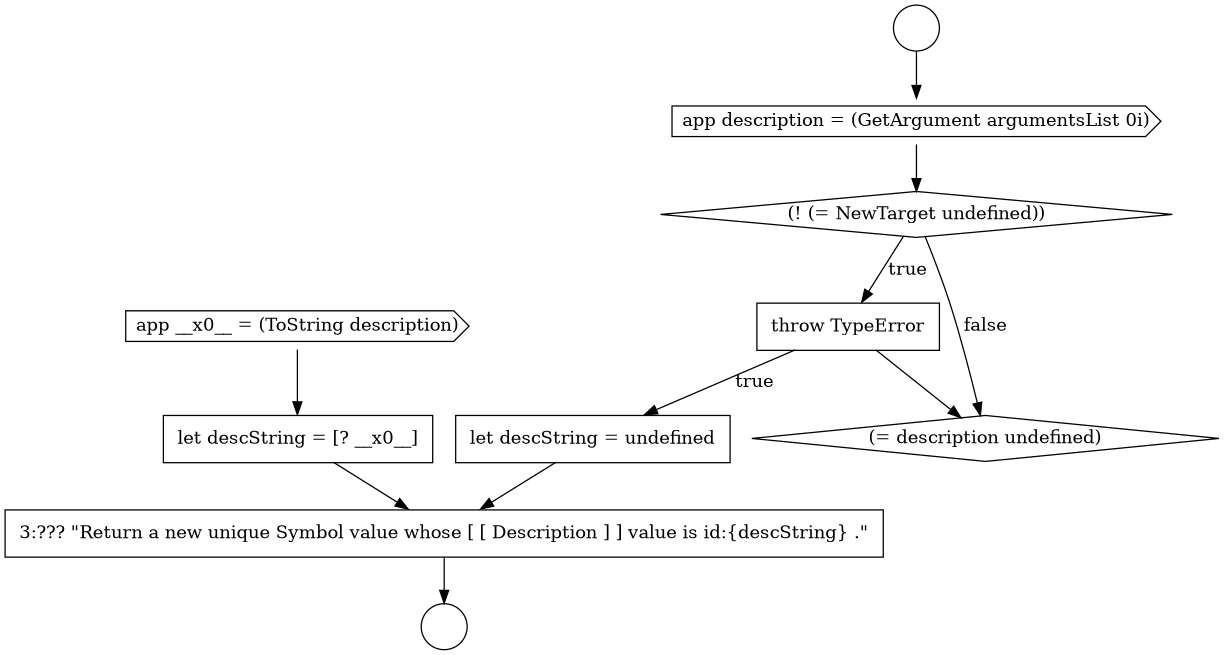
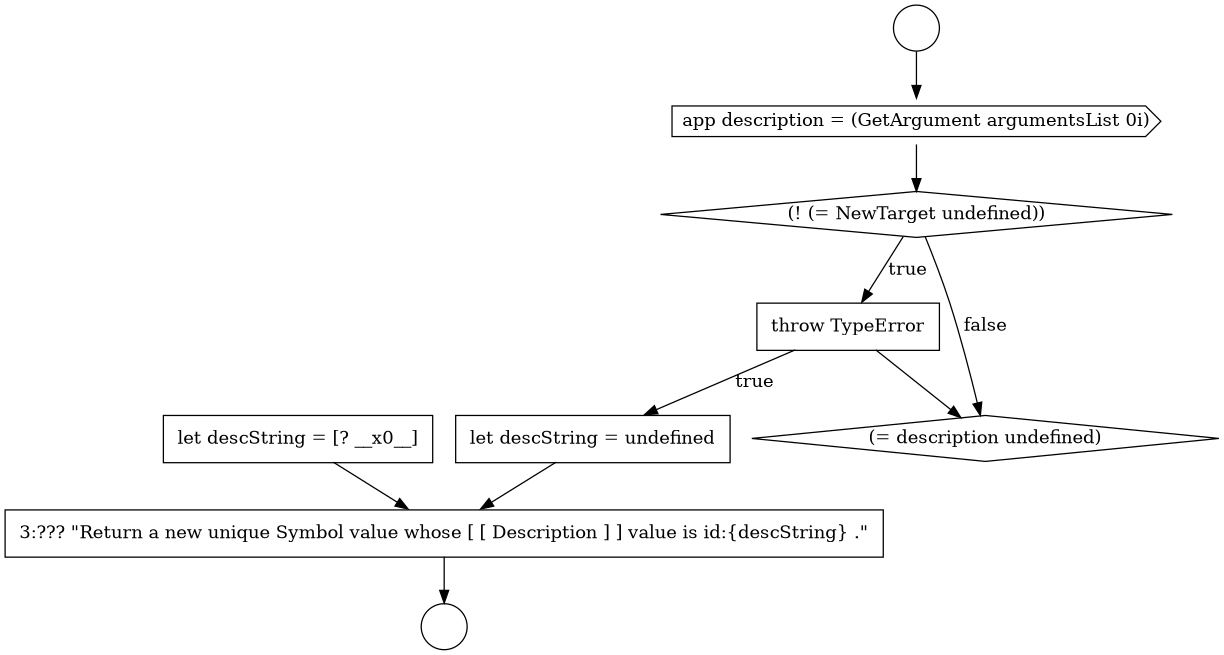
  digraph {
    node [color=black fillcolor=white shape=none style=filled]
    edge [color=black]
    n1 [label=<<font color="black">     <table border="0" cellborder="1" cellspacing="0" cellpadding="10">       <tr><td align="left">3:??? &quot;Return a new unique Symbol value whose [ [ Description ] ] value is id:{descString} .&quot;</td></tr>     </table>   </font>> margin=0]
    n2 [label=" " shape=circle]
    n3 [label=<<font color="black">     <table border="0" cellborder="1" cellspacing="0" cellpadding="10">       <tr><td align="left">let descString = [? __x0__]</td></tr>     </table>   </font>> margin=0]
    n4 [label=<<font color="black">(! (= NewTarget undefined))</font>> shape=diamond]
    n5 [label=<<font color="black">     <table border="0" cellborder="1" cellspacing="0" cellpadding="10">       <tr><td align="left">throw TypeError</td></tr>     </table>   </font>> margin=0]
    n6 [label=<<font color="black">(= description undefined)</font>> shape=diamond]
    n7 [label=<<font color="black">     <table border="0" cellborder="1" cellspacing="0" cellpadding="10">       <tr><td align="left">let descString = undefined</td></tr>     </table>   </font>> margin=0]
-   n8 [label=<<font color="black">app __x0__ = (ToString description)</font>> shape=cds]
    n9 [label=" " shape=circle]
    n10 [label=<<font color="black">app description = (GetArgument argumentsList 0i)</font>> shape=cds]
    n1 -> n2
    n3 -> n1
    n4 -> n5 [label=<<font color="black">true</font>>]
    n4 -> n6 [label=<<font color="black">false</font>>]
    n5 -> n6
    n5 -> n7 [label=<<font color="black">true</font>>]
    n7 -> n1
-   n8 -> n3
    n9 -> n10
    n10 -> n4
  }
